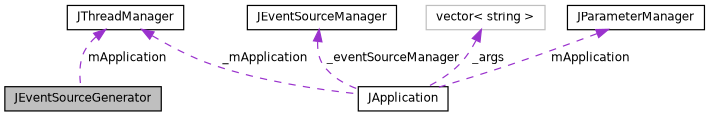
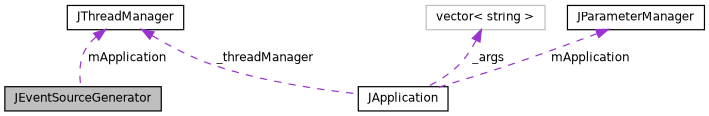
  digraph {
    node [color=black fillcolor=white fontname=Helvetica fontsize=10 shape=record style=filled]
    edge [color=darkorchid3 dir=back fontname=Helvetica fontsize=10 labelfontname=Helvetica labelfontsize=10 style=dashed]
    n1 [fillcolor=grey75 fontcolor=black height=0.2 label=JEventSourceGenerator width=0.4]
    n2 [height=0.2 label=JApplication width=0.4]
-   n3 [height=0.2 label=JEventSourceManager width=0.4]
    n4 [color=grey75 height=0.2 label="vector\< string \>" width=0.4]
    n5 [height=0.2 label=JThreadManager width=0.4]
    n6 [height=0.2 label=JParameterManager width=0.4]
-   n3 -> n2 [label=" _eventSourceManager"]
    n4 -> n2 [label=" _args"]
    n5 -> n1 [label=" mApplication"]
-   n5 -> n2 [label=" _mApplication"]
+   n5 -> n2 [label=" _threadManager"]
    n6 -> n2 [label=" mApplication"]
  }
